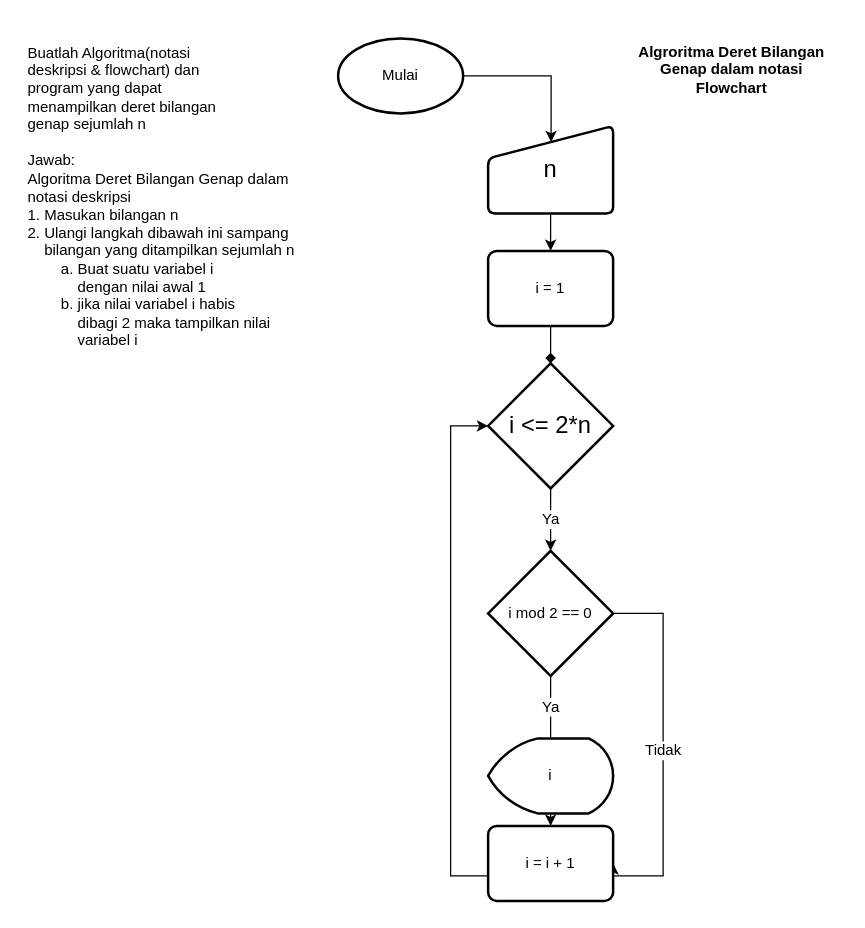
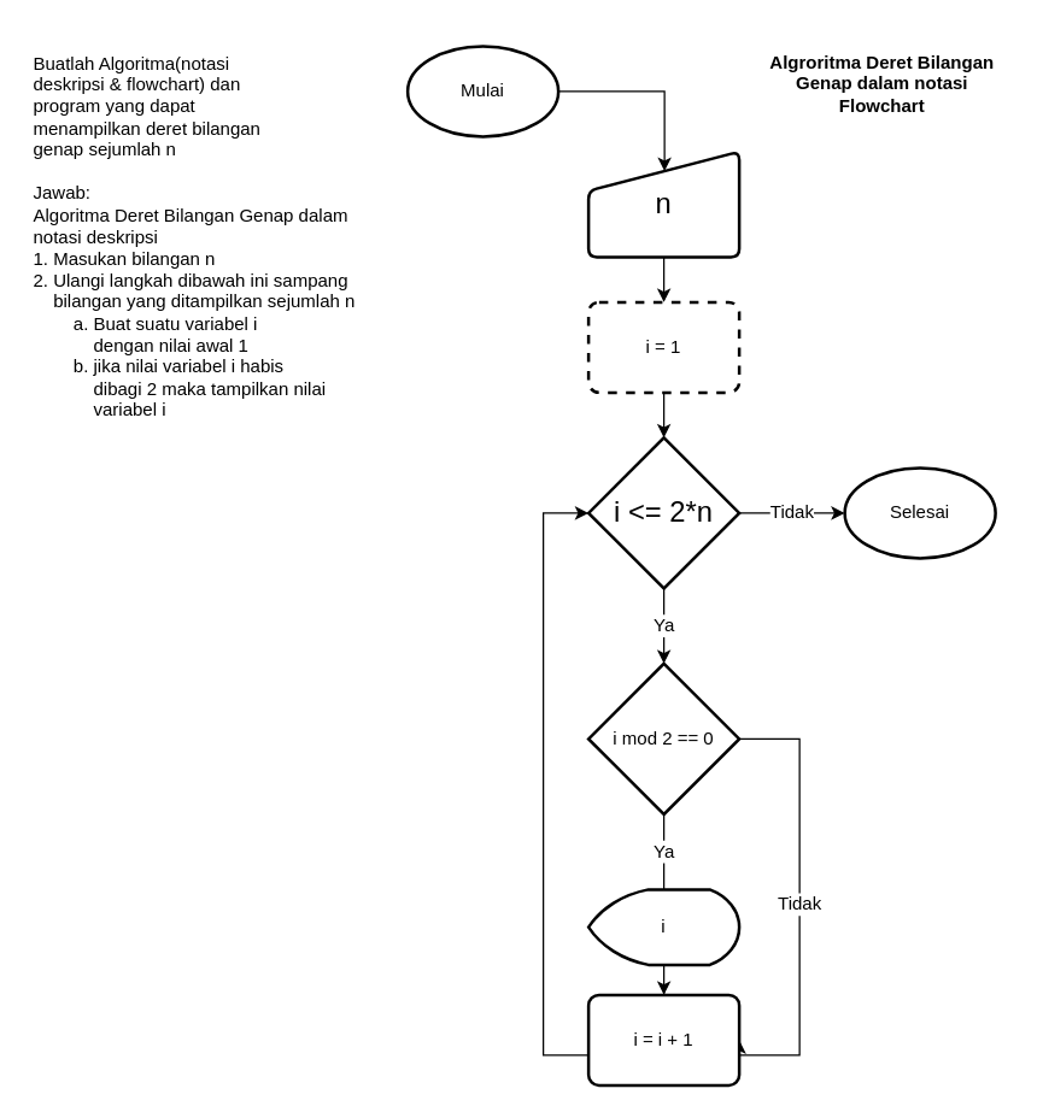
  <mxCell id="0" />
  <mxCell id="1" parent="0" />
  <mxCell id="2" value="Buatlah Algoritma(notasi deskripsi &amp;amp; flowchart) dan program yang dapat menampilkan deret bilangan genap sejumlah n" style="text;html=1;strokeColor=none;fillColor=none;align=left;verticalAlign=middle;whiteSpace=wrap;rounded=0;" parent="1" vertex="1"><mxGeometry width="169" height="100" as="geometry" x="20" y="20" /></mxCell>
  <mxCell id="3" value="Jawab:&lt;br&gt;Algoritma Deret Bilangan Genap dalam notasi deskripsi&lt;br&gt;1. Masukan bilangan n&lt;br&gt;2. Ulangi langkah dibawah ini sampang&amp;nbsp; &amp;nbsp; &amp;nbsp; bilangan yang ditampilkan sejumlah n&lt;br&gt;&lt;span style=&quot;white-space: pre;&quot;&gt;&#09;&lt;/span&gt;a. Buat suatu variabel i &lt;span style=&quot;white-space: pre;&quot;&gt;&#09;&lt;/span&gt;&amp;nbsp; &amp;nbsp; &amp;nbsp; &lt;span style=&quot;white-space: pre;&quot;&gt;&#09;&lt;/span&gt;&amp;nbsp; &amp;nbsp; &amp;nbsp; &amp;nbsp; &amp;nbsp; &amp;nbsp; &amp;nbsp; &amp;nbsp; &amp;nbsp; &amp;nbsp; &amp;nbsp; dengan&amp;nbsp;nilai awal 1&lt;br&gt;&lt;span style=&quot;white-space: pre;&quot;&gt;&#09;&lt;/span&gt;b. jika nilai variabel i habis &lt;span style=&quot;white-space: pre;&quot;&gt;&#09;&lt;/span&gt;&amp;nbsp; &amp;nbsp; &amp;nbsp; &amp;nbsp; &amp;nbsp; &amp;nbsp; &amp;nbsp; &amp;nbsp; &amp;nbsp; &amp;nbsp; &amp;nbsp; dibagi 2 maka tampilkan nilai &lt;span style=&quot;white-space: pre;&quot;&gt;&#09;&lt;/span&gt;&amp;nbsp; &amp;nbsp; &amp;nbsp; &amp;nbsp; &amp;nbsp; &amp;nbsp; &amp;nbsp; variabel i" style="text;html=1;strokeColor=none;fillColor=none;align=left;verticalAlign=middle;whiteSpace=wrap;rounded=0;" parent="1" vertex="1"><mxGeometry y="110" width="220" height="180" as="geometry" x="20" /></mxCell>
  <mxCell id="4" value="" style="edgeStyle=orthogonalEdgeStyle;rounded=0;orthogonalLoop=1;jettySize=auto;html=1;entryX=0.504;entryY=0.185;entryDx=0;entryDy=0;entryPerimeter=0;" parent="1" source="5" target="7" edge="1"><mxGeometry relative="1" as="geometry" /></mxCell>
  <mxCell id="5" value="Mulai" style="strokeWidth=2;html=1;shape=mxgraph.flowchart.start_1;whiteSpace=wrap;" parent="1" vertex="1"><mxGeometry x="270" y="30" width="100" height="60" as="geometry" /></mxCell>
  <mxCell id="6" value="" style="edgeStyle=orthogonalEdgeStyle;rounded=0;orthogonalLoop=1;jettySize=auto;html=1;fontSize=12;" parent="1" source="7" target="20" edge="1"><mxGeometry relative="1" as="geometry" /></mxCell>
  <mxCell id="7" value="&lt;font style=&quot;font-size: 19px;&quot;&gt;n&lt;/font&gt;" style="html=1;strokeWidth=2;shape=manualInput;whiteSpace=wrap;rounded=1;size=26;arcSize=11;" parent="1" vertex="1"><mxGeometry x="390" y="100" width="100" height="70" as="geometry" /></mxCell>
  <mxCell id="8" value="Ya" style="edgeStyle=orthogonalEdgeStyle;rounded=0;orthogonalLoop=1;jettySize=auto;html=1;exitX=0.5;exitY=1;exitDx=0;exitDy=0;exitPerimeter=0;entryX=0.5;entryY=0;entryDx=0;entryDy=0;entryPerimeter=0;fontSize=12;" parent="1" source="10" target="13" edge="1"><mxGeometry relative="1" as="geometry" /></mxCell>
+ <mxCell id="9" value="Tidak" style="edgeStyle=orthogonalEdgeStyle;rounded=0;orthogonalLoop=1;jettySize=auto;html=1;fontSize=12;" parent="1" source="10" target="16" edge="1"><mxGeometry relative="1" as="geometry" /></mxCell>
  <mxCell id="10" value="i &amp;lt;= 2*n" style="strokeWidth=2;html=1;shape=mxgraph.flowchart.decision;whiteSpace=wrap;fontSize=19;" parent="1" vertex="1"><mxGeometry x="390" y="290" width="100" height="100" as="geometry" /></mxCell>
  <mxCell id="11" value="Ya" style="edgeStyle=orthogonalEdgeStyle;rounded=0;orthogonalLoop=1;jettySize=auto;html=1;fontSize=12;endArrow=none;" parent="1" source="13" target="15" edge="1"><mxGeometry relative="1" as="geometry" /></mxCell>
  <mxCell id="12" value="Tidak" style="edgeStyle=orthogonalEdgeStyle;rounded=0;orthogonalLoop=1;jettySize=auto;html=1;fontSize=12;entryX=1;entryY=0.5;entryDx=0;entryDy=0;" parent="1" source="13" target="18" edge="1"><mxGeometry relative="1" as="geometry"><mxPoint x="580" y="650" as="targetPoint" /><Array as="points"><mxPoint x="530" y="490" /><mxPoint x="530" y="700" /></Array></mxGeometry></mxCell>
  <mxCell id="13" value="i mod 2 == 0" style="strokeWidth=2;html=1;shape=mxgraph.flowchart.decision;whiteSpace=wrap;fontSize=12;" parent="1" vertex="1"><mxGeometry x="390" y="440" width="100" height="100" as="geometry" /></mxCell>
  <mxCell id="14" value="" style="edgeStyle=orthogonalEdgeStyle;rounded=0;orthogonalLoop=1;jettySize=auto;html=1;fontSize=12;" parent="1" source="15" target="18" edge="1"><mxGeometry relative="1" as="geometry" /></mxCell>
- <mxCell id="15" value="i" style="strokeWidth=2;html=1;shape=mxgraph.flowchart.display;whiteSpace=wrap;fontSize=12;" parent="1" vertex="1"><mxGeometry x="390" y="590" width="100" height="60" as="geometry" /></mxCell>
+ <mxCell id="15" value="i" style="strokeWidth=2;html=1;shape=mxgraph.flowchart.display;whiteSpace=wrap;fontSize=12;" parent="1" vertex="1"><mxGeometry x="390" y="590" width="100" height="50" as="geometry" /></mxCell>
+ <mxCell id="16" value="Selesai" style="strokeWidth=2;html=1;shape=mxgraph.flowchart.start_1;whiteSpace=wrap;fontSize=12;" parent="1" vertex="1"><mxGeometry x="560" y="310" width="100" height="60" as="geometry" /></mxCell>
  <mxCell id="17" style="edgeStyle=orthogonalEdgeStyle;rounded=0;orthogonalLoop=1;jettySize=auto;html=1;exitX=0;exitY=0.5;exitDx=0;exitDy=0;fontSize=12;entryX=0;entryY=0.5;entryDx=0;entryDy=0;entryPerimeter=0;" parent="1" source="18" target="10" edge="1"><mxGeometry relative="1" as="geometry"><mxPoint x="380" y="290" as="targetPoint" /><Array as="points"><mxPoint x="360" y="700" /><mxPoint x="360" y="340" /></Array></mxGeometry></mxCell>
  <mxCell id="18" value="i = i + 1" style="rounded=1;whiteSpace=wrap;html=1;absoluteArcSize=1;arcSize=14;strokeWidth=2;fontSize=12;" parent="1" vertex="1"><mxGeometry x="390" y="660" width="100" height="60" as="geometry" /></mxCell>
- <mxCell id="19" value="" style="edgeStyle=orthogonalEdgeStyle;rounded=0;orthogonalLoop=1;jettySize=auto;html=1;fontSize=12;endArrow=diamond;" parent="1" source="20" target="10" edge="1"><mxGeometry relative="1" as="geometry" /></mxCell>
- <mxCell id="20" value="i = 1" style="rounded=1;whiteSpace=wrap;html=1;absoluteArcSize=1;arcSize=14;strokeWidth=2;fontSize=12;" parent="1" vertex="1"><mxGeometry x="390" y="200" width="100" height="60" as="geometry" /></mxCell>
+ <mxCell id="19" value="" style="edgeStyle=orthogonalEdgeStyle;rounded=0;orthogonalLoop=1;jettySize=auto;html=1;fontSize=12;" parent="1" source="20" target="10" edge="1"><mxGeometry relative="1" as="geometry" /></mxCell>
+ <mxCell id="20" value="i = 1" style="rounded=1;whiteSpace=wrap;html=1;absoluteArcSize=1;arcSize=14;strokeWidth=2;fontSize=12;dashed=1;" parent="1" vertex="1"><mxGeometry x="390" y="200" width="100" height="60" as="geometry" /></mxCell>
  <mxCell id="21" value="&lt;b&gt;Algroritma Deret Bilangan Genap dalam notasi Flowchart&lt;/b&gt;" style="text;html=1;strokeColor=none;fillColor=none;align=center;verticalAlign=middle;whiteSpace=wrap;rounded=0;fontSize=12;" parent="1" vertex="1"><mxGeometry x="500" y="30" width="170" height="50" as="geometry" /></mxCell>
